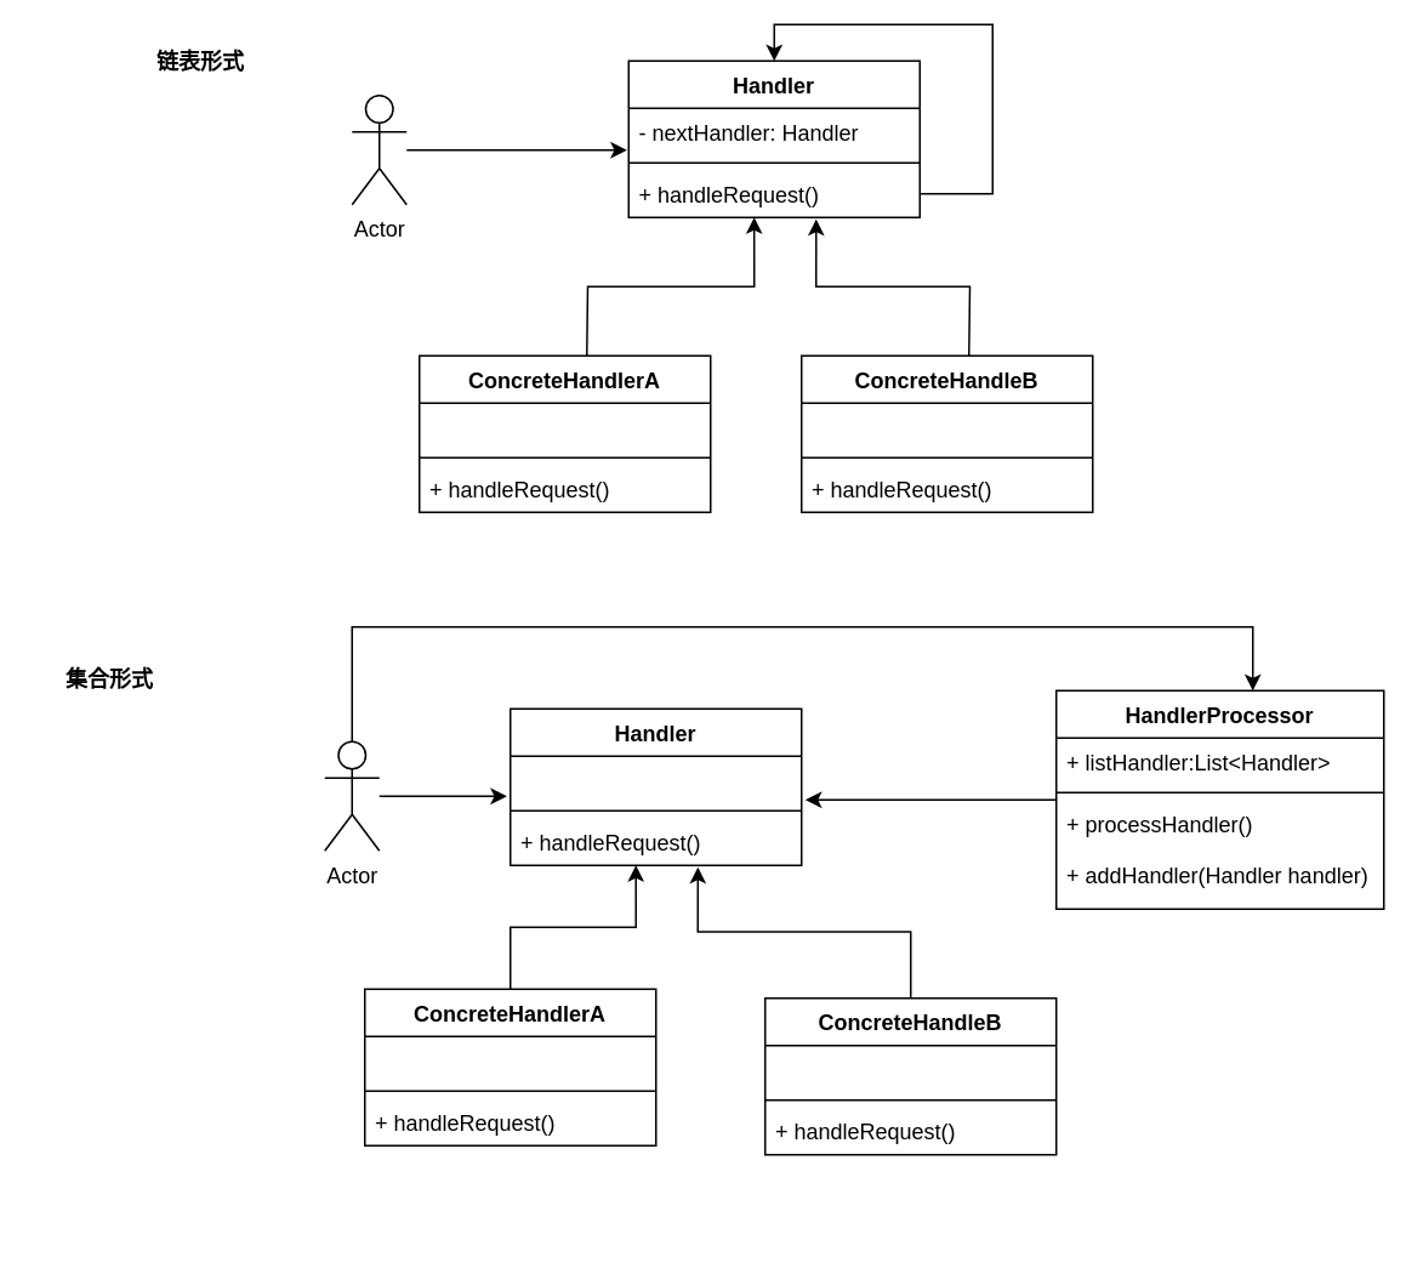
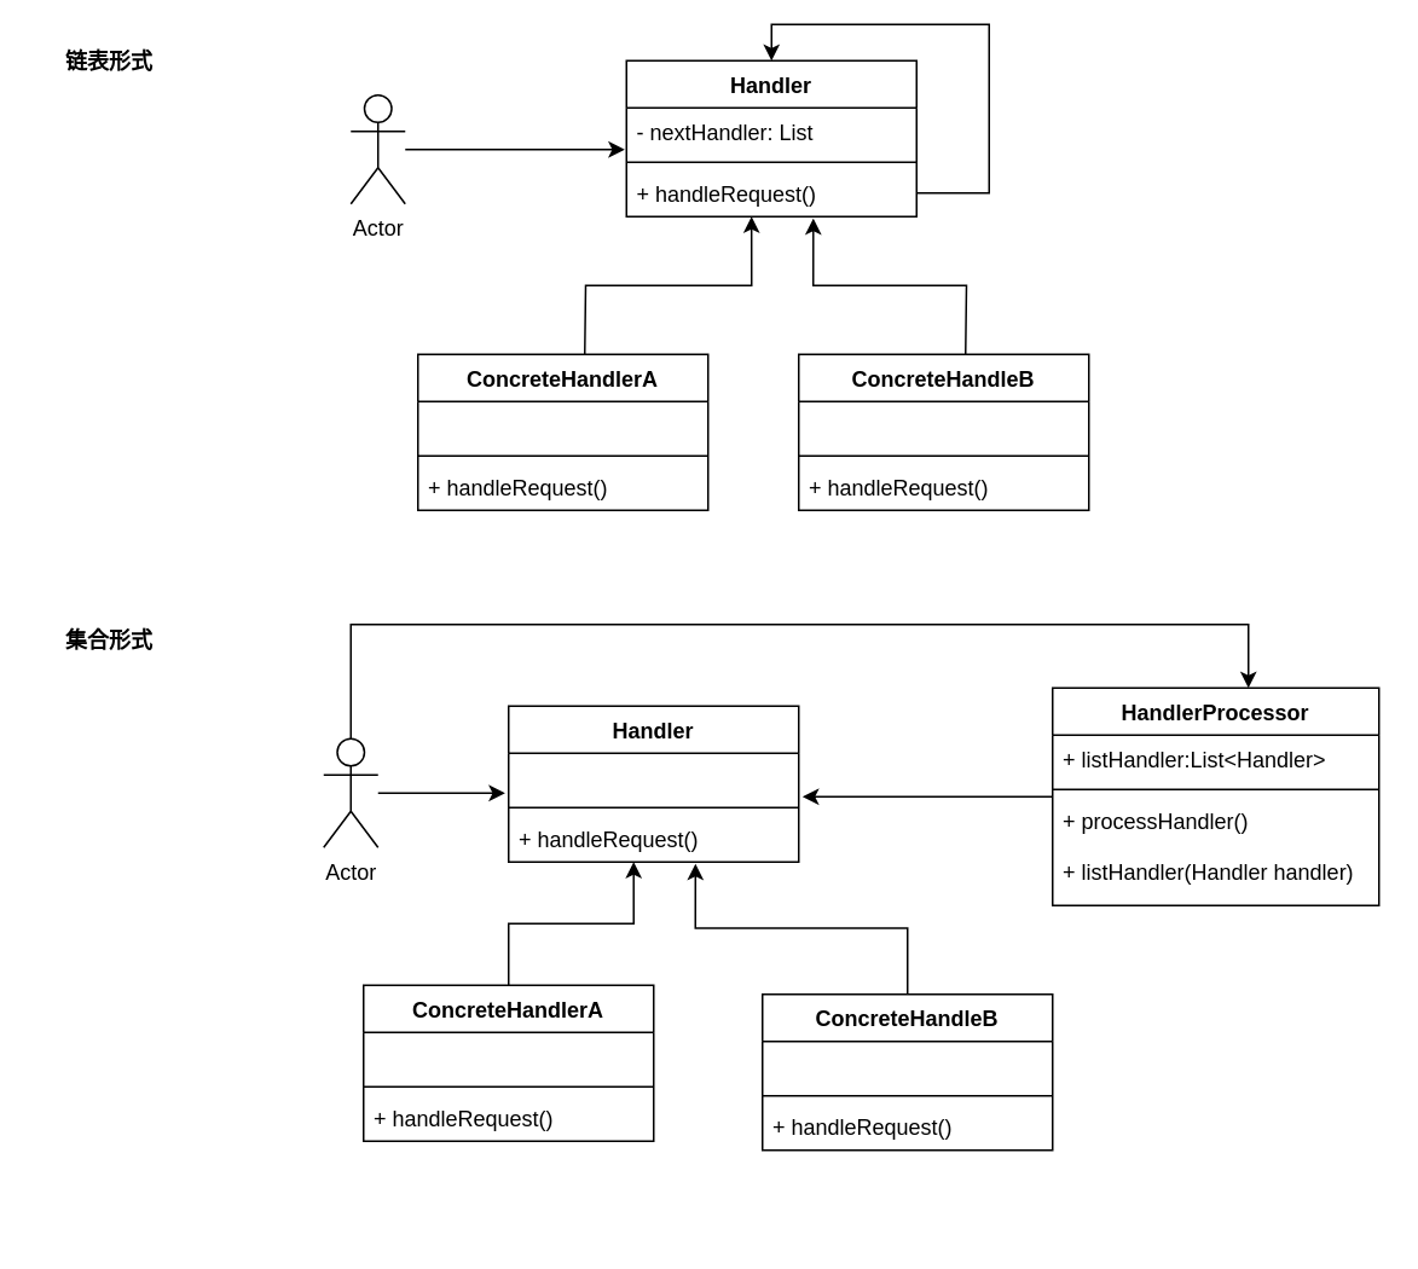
  <mxCell id="0" />
  <mxCell id="1" parent="0" />
  <mxCell id="2" value="Handler" style="swimlane;fontStyle=1;align=center;verticalAlign=top;childLayout=stackLayout;horizontal=1;startSize=26;horizontalStack=0;resizeParent=1;resizeParentMax=0;resizeLast=0;collapsible=1;marginBottom=0;" parent="1" vertex="1"><mxGeometry x="345" y="33" width="160" height="86" as="geometry" /></mxCell>
- <mxCell id="3" value="- nextHandler: Handler" style="text;strokeColor=none;fillColor=none;align=left;verticalAlign=top;spacingLeft=4;spacingRight=4;overflow=hidden;rotatable=0;points=[[0,0.5],[1,0.5]];portConstraint=eastwest;" parent="2" vertex="1"><mxGeometry y="26" width="160" height="26" as="geometry" /></mxCell>
+ <mxCell id="3" value="- nextHandler: List" style="text;strokeColor=none;fillColor=none;align=left;verticalAlign=top;spacingLeft=4;spacingRight=4;overflow=hidden;rotatable=0;points=[[0,0.5],[1,0.5]];portConstraint=eastwest;" parent="2" vertex="1"><mxGeometry y="26" width="160" height="26" as="geometry" /></mxCell>
  <mxCell id="4" value="" style="line;strokeWidth=1;fillColor=none;align=left;verticalAlign=middle;spacingTop=-1;spacingLeft=3;spacingRight=3;rotatable=0;labelPosition=right;points=[];portConstraint=eastwest;" parent="2" vertex="1"><mxGeometry y="52" width="160" height="8" as="geometry" /></mxCell>
  <mxCell id="5" style="edgeStyle=orthogonalEdgeStyle;rounded=0;orthogonalLoop=1;jettySize=auto;html=1;entryX=0.5;entryY=0;entryDx=0;entryDy=0;" parent="2" source="6" target="2" edge="1"><mxGeometry relative="1" as="geometry"><Array as="points"><mxPoint x="200" y="73" /><mxPoint x="200" y="-20" /><mxPoint x="80" y="-20" /></Array></mxGeometry></mxCell>
  <mxCell id="6" value="+ handleRequest()" style="text;strokeColor=none;fillColor=none;align=left;verticalAlign=top;spacingLeft=4;spacingRight=4;overflow=hidden;rotatable=0;points=[[0,0.5],[1,0.5]];portConstraint=eastwest;" parent="2" vertex="1"><mxGeometry y="60" width="160" height="26" as="geometry" /></mxCell>
  <mxCell id="7" style="edgeStyle=orthogonalEdgeStyle;rounded=0;orthogonalLoop=1;jettySize=auto;html=1;entryX=0.431;entryY=1;entryDx=0;entryDy=0;entryPerimeter=0;" parent="1" target="6" edge="1"><mxGeometry relative="1" as="geometry"><mxPoint x="322" y="195" as="sourcePoint" /></mxGeometry></mxCell>
  <mxCell id="8" value="ConcreteHandlerA" style="swimlane;fontStyle=1;align=center;verticalAlign=top;childLayout=stackLayout;horizontal=1;startSize=26;horizontalStack=0;resizeParent=1;resizeParentMax=0;resizeLast=0;collapsible=1;marginBottom=0;" parent="1" vertex="1"><mxGeometry x="230" y="195" width="160" height="86" as="geometry" /></mxCell>
  <mxCell id="9" value="&#10;&#10;" style="text;strokeColor=none;fillColor=none;align=left;verticalAlign=top;spacingLeft=4;spacingRight=4;overflow=hidden;rotatable=0;points=[[0,0.5],[1,0.5]];portConstraint=eastwest;" parent="8" vertex="1"><mxGeometry y="26" width="160" height="26" as="geometry" /></mxCell>
  <mxCell id="10" value="" style="line;strokeWidth=1;fillColor=none;align=left;verticalAlign=middle;spacingTop=-1;spacingLeft=3;spacingRight=3;rotatable=0;labelPosition=right;points=[];portConstraint=eastwest;" parent="8" vertex="1"><mxGeometry y="52" width="160" height="8" as="geometry" /></mxCell>
  <mxCell id="11" value="+ handleRequest()" style="text;strokeColor=none;fillColor=none;align=left;verticalAlign=top;spacingLeft=4;spacingRight=4;overflow=hidden;rotatable=0;points=[[0,0.5],[1,0.5]];portConstraint=eastwest;" parent="8" vertex="1"><mxGeometry y="60" width="160" height="26" as="geometry" /></mxCell>
  <mxCell id="12" style="edgeStyle=orthogonalEdgeStyle;rounded=0;orthogonalLoop=1;jettySize=auto;html=1;entryX=0.644;entryY=1.038;entryDx=0;entryDy=0;entryPerimeter=0;exitX=0.5;exitY=0;exitDx=0;exitDy=0;" parent="1" target="6" edge="1"><mxGeometry relative="1" as="geometry"><mxPoint x="532" y="195" as="sourcePoint" /></mxGeometry></mxCell>
  <mxCell id="13" value="&lt;br&gt;&lt;br&gt;&lt;br&gt;" style="text;html=1;resizable=0;points=[];autosize=1;align=left;verticalAlign=top;spacingTop=-4;" parent="1" vertex="1"><mxGeometry x="350" y="330" width="20" height="40" as="geometry" /></mxCell>
  <mxCell id="14" value="ConcreteHandleB" style="swimlane;fontStyle=1;align=center;verticalAlign=top;childLayout=stackLayout;horizontal=1;startSize=26;horizontalStack=0;resizeParent=1;resizeParentMax=0;resizeLast=0;collapsible=1;marginBottom=0;" parent="1" vertex="1"><mxGeometry x="440" y="195" width="160" height="86" as="geometry" /></mxCell>
  <mxCell id="15" value="&#10;&#10;" style="text;strokeColor=none;fillColor=none;align=left;verticalAlign=top;spacingLeft=4;spacingRight=4;overflow=hidden;rotatable=0;points=[[0,0.5],[1,0.5]];portConstraint=eastwest;" parent="14" vertex="1"><mxGeometry y="26" width="160" height="26" as="geometry" /></mxCell>
  <mxCell id="16" value="" style="line;strokeWidth=1;fillColor=none;align=left;verticalAlign=middle;spacingTop=-1;spacingLeft=3;spacingRight=3;rotatable=0;labelPosition=right;points=[];portConstraint=eastwest;" parent="14" vertex="1"><mxGeometry y="52" width="160" height="8" as="geometry" /></mxCell>
  <mxCell id="17" value="+ handleRequest()" style="text;strokeColor=none;fillColor=none;align=left;verticalAlign=top;spacingLeft=4;spacingRight=4;overflow=hidden;rotatable=0;points=[[0,0.5],[1,0.5]];portConstraint=eastwest;" parent="14" vertex="1"><mxGeometry y="60" width="160" height="26" as="geometry" /></mxCell>
  <mxCell id="18" value="Handler" style="swimlane;fontStyle=1;align=center;verticalAlign=top;childLayout=stackLayout;horizontal=1;startSize=26;horizontalStack=0;resizeParent=1;resizeParentMax=0;resizeLast=0;collapsible=1;marginBottom=0;" vertex="1" parent="1"><mxGeometry x="280" y="389" width="160" height="86" as="geometry" /></mxCell>
  <mxCell id="19" value="&#10;&#10;" style="text;strokeColor=none;fillColor=none;align=left;verticalAlign=top;spacingLeft=4;spacingRight=4;overflow=hidden;rotatable=0;points=[[0,0.5],[1,0.5]];portConstraint=eastwest;" vertex="1" parent="18"><mxGeometry y="26" width="160" height="26" as="geometry" /></mxCell>
  <mxCell id="20" value="" style="line;strokeWidth=1;fillColor=none;align=left;verticalAlign=middle;spacingTop=-1;spacingLeft=3;spacingRight=3;rotatable=0;labelPosition=right;points=[];portConstraint=eastwest;" vertex="1" parent="18"><mxGeometry y="52" width="160" height="8" as="geometry" /></mxCell>
  <mxCell id="21" value="+ handleRequest()" style="text;strokeColor=none;fillColor=none;align=left;verticalAlign=top;spacingLeft=4;spacingRight=4;overflow=hidden;rotatable=0;points=[[0,0.5],[1,0.5]];portConstraint=eastwest;" vertex="1" parent="18"><mxGeometry y="60" width="160" height="26" as="geometry" /></mxCell>
  <mxCell id="22" style="edgeStyle=orthogonalEdgeStyle;rounded=0;orthogonalLoop=1;jettySize=auto;html=1;entryX=0.431;entryY=1;entryDx=0;entryDy=0;entryPerimeter=0;" edge="1" parent="1" source="23" target="21"><mxGeometry relative="1" as="geometry" /></mxCell>
  <mxCell id="23" value="ConcreteHandlerA" style="swimlane;fontStyle=1;align=center;verticalAlign=top;childLayout=stackLayout;horizontal=1;startSize=26;horizontalStack=0;resizeParent=1;resizeParentMax=0;resizeLast=0;collapsible=1;marginBottom=0;" vertex="1" parent="1"><mxGeometry x="200" y="543" width="160" height="86" as="geometry" /></mxCell>
  <mxCell id="24" value="&#10;&#10;" style="text;strokeColor=none;fillColor=none;align=left;verticalAlign=top;spacingLeft=4;spacingRight=4;overflow=hidden;rotatable=0;points=[[0,0.5],[1,0.5]];portConstraint=eastwest;" vertex="1" parent="23"><mxGeometry y="26" width="160" height="26" as="geometry" /></mxCell>
  <mxCell id="25" value="" style="line;strokeWidth=1;fillColor=none;align=left;verticalAlign=middle;spacingTop=-1;spacingLeft=3;spacingRight=3;rotatable=0;labelPosition=right;points=[];portConstraint=eastwest;" vertex="1" parent="23"><mxGeometry y="52" width="160" height="8" as="geometry" /></mxCell>
  <mxCell id="26" value="+ handleRequest()" style="text;strokeColor=none;fillColor=none;align=left;verticalAlign=top;spacingLeft=4;spacingRight=4;overflow=hidden;rotatable=0;points=[[0,0.5],[1,0.5]];portConstraint=eastwest;" vertex="1" parent="23"><mxGeometry y="60" width="160" height="26" as="geometry" /></mxCell>
  <mxCell id="27" style="edgeStyle=orthogonalEdgeStyle;rounded=0;orthogonalLoop=1;jettySize=auto;html=1;entryX=0.644;entryY=1.038;entryDx=0;entryDy=0;entryPerimeter=0;exitX=0.5;exitY=0;exitDx=0;exitDy=0;" edge="1" parent="1" source="29" target="21"><mxGeometry relative="1" as="geometry"><mxPoint x="393" y="582" as="sourcePoint" /></mxGeometry></mxCell>
  <mxCell id="28" value="&lt;br&gt;&lt;br&gt;&lt;br&gt;" style="text;html=1;resizable=0;points=[];autosize=1;align=left;verticalAlign=top;spacingTop=-4;" vertex="1" parent="1"><mxGeometry x="360" y="638" width="20" height="40" as="geometry" /></mxCell>
  <mxCell id="29" value="ConcreteHandleB" style="swimlane;fontStyle=1;align=center;verticalAlign=top;childLayout=stackLayout;horizontal=1;startSize=26;horizontalStack=0;resizeParent=1;resizeParentMax=0;resizeLast=0;collapsible=1;marginBottom=0;" vertex="1" parent="1"><mxGeometry x="420" y="548" width="160" height="86" as="geometry" /></mxCell>
  <mxCell id="30" value="&#10;&#10;" style="text;strokeColor=none;fillColor=none;align=left;verticalAlign=top;spacingLeft=4;spacingRight=4;overflow=hidden;rotatable=0;points=[[0,0.5],[1,0.5]];portConstraint=eastwest;" vertex="1" parent="29"><mxGeometry y="26" width="160" height="26" as="geometry" /></mxCell>
  <mxCell id="31" value="" style="line;strokeWidth=1;fillColor=none;align=left;verticalAlign=middle;spacingTop=-1;spacingLeft=3;spacingRight=3;rotatable=0;labelPosition=right;points=[];portConstraint=eastwest;" vertex="1" parent="29"><mxGeometry y="52" width="160" height="8" as="geometry" /></mxCell>
  <mxCell id="32" value="+ handleRequest()" style="text;strokeColor=none;fillColor=none;align=left;verticalAlign=top;spacingLeft=4;spacingRight=4;overflow=hidden;rotatable=0;points=[[0,0.5],[1,0.5]];portConstraint=eastwest;" vertex="1" parent="29"><mxGeometry y="60" width="160" height="26" as="geometry" /></mxCell>
  <mxCell id="33" style="edgeStyle=orthogonalEdgeStyle;rounded=0;orthogonalLoop=1;jettySize=auto;html=1;entryX=1.013;entryY=0.923;entryDx=0;entryDy=0;entryPerimeter=0;" edge="1" parent="1" source="34" target="19"><mxGeometry relative="1" as="geometry" /></mxCell>
  <mxCell id="34" value="HandlerProcessor" style="swimlane;fontStyle=1;align=center;verticalAlign=top;childLayout=stackLayout;horizontal=1;startSize=26;horizontalStack=0;resizeParent=1;resizeParentMax=0;resizeLast=0;collapsible=1;marginBottom=0;" vertex="1" parent="1"><mxGeometry x="580" y="379" width="180" height="120" as="geometry" /></mxCell>
  <mxCell id="35" value="+ listHandler:List&lt;Handler&gt;" style="text;strokeColor=none;fillColor=none;align=left;verticalAlign=top;spacingLeft=4;spacingRight=4;overflow=hidden;rotatable=0;points=[[0,0.5],[1,0.5]];portConstraint=eastwest;" vertex="1" parent="34"><mxGeometry y="26" width="180" height="26" as="geometry" /></mxCell>
  <mxCell id="36" value="" style="line;strokeWidth=1;fillColor=none;align=left;verticalAlign=middle;spacingTop=-1;spacingLeft=3;spacingRight=3;rotatable=0;labelPosition=right;points=[];portConstraint=eastwest;" vertex="1" parent="34"><mxGeometry y="52" width="180" height="8" as="geometry" /></mxCell>
- <mxCell id="37" value="+ processHandler()&#10;&#10;+ addHandler(Handler handler)" style="text;strokeColor=none;fillColor=none;align=left;verticalAlign=top;spacingLeft=4;spacingRight=4;overflow=hidden;rotatable=0;points=[[0,0.5],[1,0.5]];portConstraint=eastwest;" vertex="1" parent="34"><mxGeometry y="60" width="180" height="60" as="geometry" /></mxCell>
+ <mxCell id="37" value="+ processHandler()&#10;&#10;+ listHandler(Handler handler)" style="text;strokeColor=none;fillColor=none;align=left;verticalAlign=top;spacingLeft=4;spacingRight=4;overflow=hidden;rotatable=0;points=[[0,0.5],[1,0.5]];portConstraint=eastwest;" vertex="1" parent="34"><mxGeometry y="60" width="180" height="60" as="geometry" /></mxCell>
  <mxCell id="38" style="edgeStyle=orthogonalEdgeStyle;rounded=0;orthogonalLoop=1;jettySize=auto;html=1;entryX=-0.012;entryY=0.846;entryDx=0;entryDy=0;entryPerimeter=0;" edge="1" parent="1" source="40" target="19"><mxGeometry relative="1" as="geometry" /></mxCell>
  <mxCell id="39" style="edgeStyle=orthogonalEdgeStyle;rounded=0;orthogonalLoop=1;jettySize=auto;html=1;exitX=0.5;exitY=0;exitDx=0;exitDy=0;exitPerimeter=0;entryX=0.6;entryY=0;entryDx=0;entryDy=0;entryPerimeter=0;" edge="1" parent="1" source="40" target="34"><mxGeometry relative="1" as="geometry"><Array as="points"><mxPoint x="193" y="344" /><mxPoint x="688" y="344" /></Array></mxGeometry></mxCell>
  <mxCell id="40" value="Actor" style="shape=umlActor;verticalLabelPosition=bottom;labelBackgroundColor=#ffffff;verticalAlign=top;html=1;" vertex="1" parent="1"><mxGeometry x="178" y="407" width="30" height="60" as="geometry" /></mxCell>
  <mxCell id="41" style="edgeStyle=orthogonalEdgeStyle;rounded=0;orthogonalLoop=1;jettySize=auto;html=1;entryX=-0.006;entryY=0.885;entryDx=0;entryDy=0;entryPerimeter=0;" edge="1" parent="1" source="42" target="3"><mxGeometry relative="1" as="geometry" /></mxCell>
  <mxCell id="42" value="Actor" style="shape=umlActor;verticalLabelPosition=bottom;labelBackgroundColor=#ffffff;verticalAlign=top;html=1;" vertex="1" parent="1"><mxGeometry x="193" y="52" width="30" height="60" as="geometry" /></mxCell>
- <mxCell id="43" value="链表形式" style="text;align=center;fontStyle=1;verticalAlign=middle;spacingLeft=3;spacingRight=3;strokeColor=none;rotatable=0;points=[[0,0.5],[1,0.5]];portConstraint=eastwest;" vertex="1" parent="1"><mxGeometry x="70" y="20" width="80" height="26" as="geometry" /></mxCell>
- <mxCell id="44" value="集合形式" style="text;align=center;fontStyle=1;verticalAlign=middle;spacingLeft=3;spacingRight=3;strokeColor=none;rotatable=0;points=[[0,0.5],[1,0.5]];portConstraint=eastwest;" vertex="1" parent="1"><mxGeometry x="20" y="359" width="80" height="26" as="geometry" /></mxCell>
+ <mxCell id="43" value="链表形式" style="text;align=center;fontStyle=1;verticalAlign=middle;spacingLeft=3;spacingRight=3;strokeColor=none;rotatable=0;points=[[0,0.5],[1,0.5]];portConstraint=eastwest;" vertex="1" parent="1"><mxGeometry x="20" y="20" width="80" height="26" as="geometry" /></mxCell>
+ <mxCell id="44" value="集合形式" style="text;align=center;fontStyle=1;verticalAlign=middle;spacingLeft=3;spacingRight=3;strokeColor=none;rotatable=0;points=[[0,0.5],[1,0.5]];portConstraint=eastwest;" vertex="1" parent="1"><mxGeometry x="20" y="339" width="80" height="26" as="geometry" /></mxCell>
